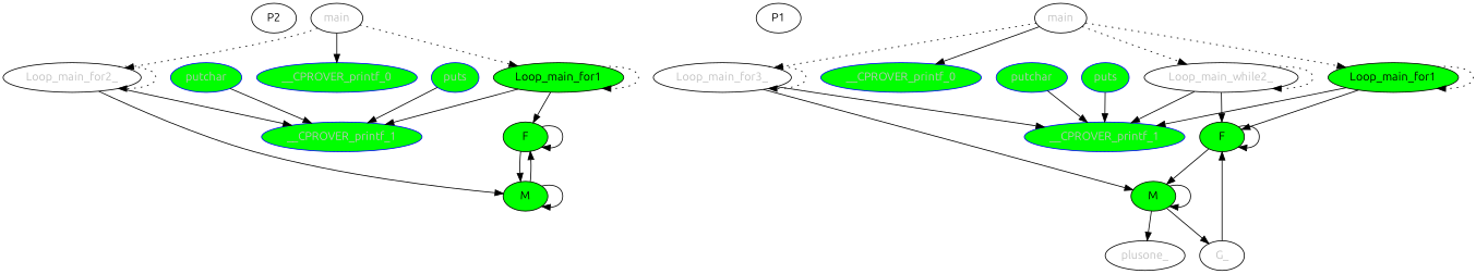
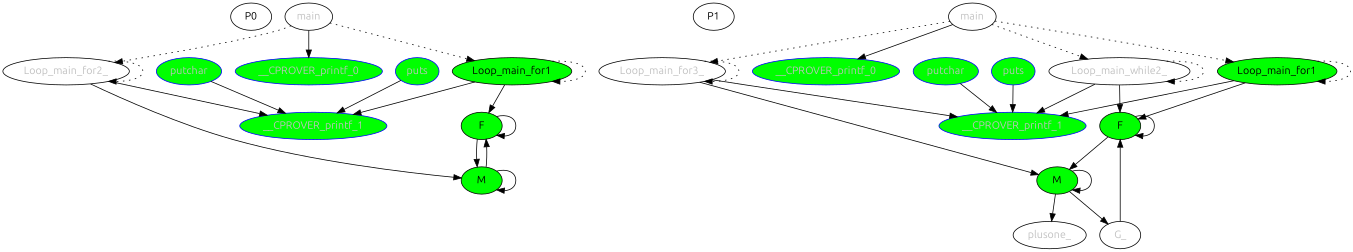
  digraph {
    fontname=Ubuntu
    node [color=black fontname=Ubuntu fillcolor=green fontcolor=grey shape=ellipse style=filled]
    edge [fontname=Ubuntu]
-   n1 [label=P2 fillcolor="" fontcolor="" shape="" style=""]
+   n1 [label=P0 fillcolor="" fontcolor="" shape="" style=""]
    n2 [fontcolor=black label=F]
    n3 [fontcolor=black label=M]
    n4 [color=blue label=putchar]
    n5 [color=blue label=__CPROVER_printf_1]
    n6 [color=blue label=__CPROVER_printf_0]
    n7 [fontcolor=black label=Loop_main_for1]
    n8 [fillcolor=white label=Loop_main_for2_]
    n9 [fillcolor=white label=main]
    n10 [color=blue label=puts]
    n11 [label=P1 fillcolor="" fontcolor="" shape="" style=""]
    n12 [fillcolor=white label=Loop_main_while2_]
    n13 [fontcolor=black label=F]
    n14 [color=blue label=__CPROVER_printf_1]
    n15 [fontcolor=black label=M]
    n16 [color=blue label=putchar]
    n17 [color=blue label=__CPROVER_printf_0]
    n18 [fontcolor=black label=Loop_main_for1]
    n19 [fillcolor=white label=G_]
    n20 [fillcolor=white label=main]
    n21 [fillcolor=white label=Loop_main_for3_]
    n22 [fillcolor=white label=plusone_]
    n23 [color=blue label=puts]
    subgraph sub_1 {
      n1
      n2
      n3
      n4
      n5
      n6
      n7
      n8
      n9
      n10
    }
    subgraph sub_2 {
      n11
      n12
      n13
      n14
      n15
      n16
      n17
      n18
      n19
      n20
      n21
      n22
      n23
    }
    n2 -> n2
    n2 -> n3
    n3 -> n2
    n3 -> n3
    n4 -> n5
    n7 -> n2
    n7 -> n5
    n7 -> n7 [style=dotted]
    n8 -> n3
    n8 -> n5
    n8 -> n8 [style=dotted]
    n9 -> n6
    n9 -> n7 [style=dotted]
    n9 -> n8 [style=dotted]
    n10 -> n5
    n12 -> n12 [style=dotted]
    n12 -> n13
    n12 -> n14
    n13 -> n13
    n13 -> n15
    n15 -> n15
    n15 -> n19
    n15 -> n22
    n16 -> n14
    n18 -> n13
    n18 -> n14
    n18 -> n18 [style=dotted]
    n19 -> n13
    n20 -> n12 [style=dotted]
    n20 -> n17
    n20 -> n18 [style=dotted]
    n20 -> n21 [style=dotted]
    n21 -> n14
    n21 -> n15
    n21 -> n21 [style=dotted]
    n23 -> n14
  }
